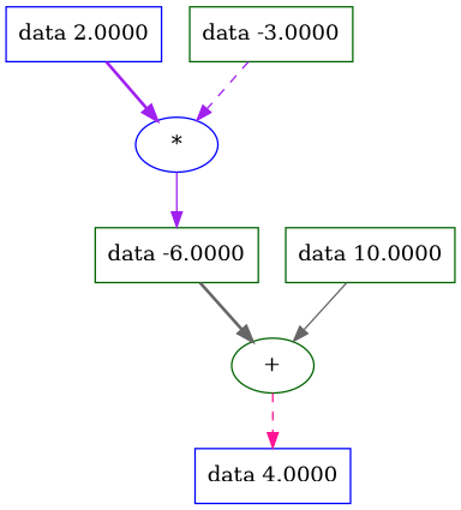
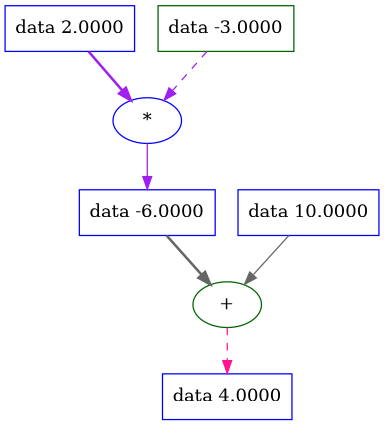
  digraph {
    randdir=LR
    node [color=blue shape=record]
    edge [color=purple style=dashed]
    n1 [label="{data 4.0000}"]
    n2 [color=darkgreen label="+" shape=""]
    n3 [label="{data 2.0000}"]
    n4 [label="*" shape=""]
-   n5 [color=darkgreen label="{data -6.0000}"]
+   n5 [label="{data -6.0000}"]
    n6 [color=darkgreen label="{data -3.0000}"]
-   n7 [color=darkgreen label="{data 10.0000}"]
+   n7 [label="{data 10.0000}"]
    n2 -> n1 [color=deeppink]
    n3 -> n4 [style=bold]
    n4 -> n5 [style=solid]
    n5 -> n2 [color=gray40 style=bold]
    n6 -> n4
    n7 -> n2 [color=gray40 style=solid]
  }
